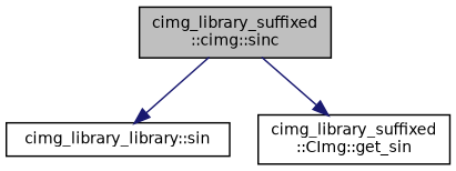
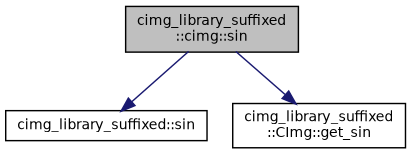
  digraph {
    rankdir=TB
    node [color=black fillcolor=white fontname=Helvetica fontsize=10 shape=record style=filled]
    edge [color=midnightblue fontname=Helvetica fontsize=10 labelfontname=Helvetica labelfontsize=10 style=solid]
-   n1 [fillcolor=grey75 fontcolor=black height=0.2 label="cimg_library_suffixed\l::cimg::sinc" width=0.4]
-   n2 [height=0.2 label="cimg_library_library::sin" width=0.4]
+   n1 [fillcolor=grey75 fontcolor=black height=0.2 label="cimg_library_suffixed\l::cimg::sin" width=0.4]
+   n2 [height=0.2 label="cimg_library_suffixed::sin" width=0.4]
    n3 [height=0.2 label="cimg_library_suffixed\l::CImg::get_sin" width=0.4]
    n1 -> n2
    n1 -> n3
  }
